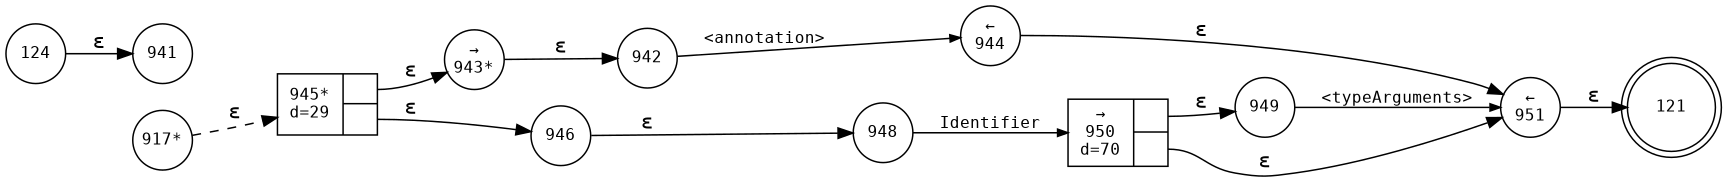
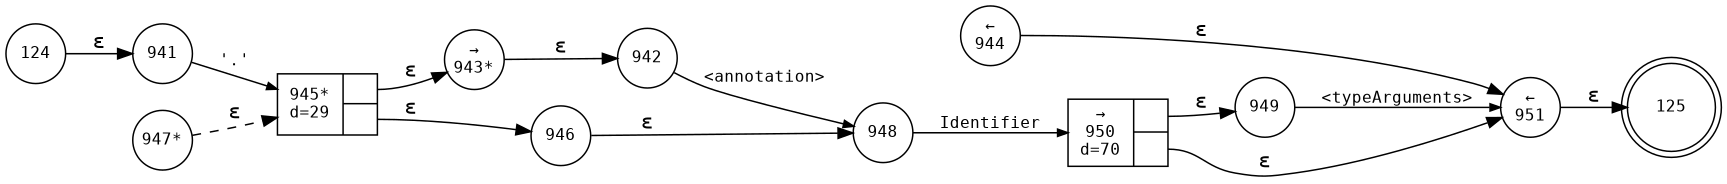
  digraph {
    fontname="DejaVu Sans Mono"
    rankdir=LR
    node [fixedsize=true fontname="DejaVu Sans Mono" fontsize=11 shape=circle peripheries=1]
    edge [fontname="DejaVu Sans Mono"]
-   n1 [label=121 shape=doublecircle width=.6 peripheries=""]
+   n1 [label=125 shape=doublecircle width=.6 peripheries=""]
    n2 [label=941 width=.55]
    n3 [fixedsize=false label="{945*\nd=29|{<p0>|<p1>}}" shape=record]
    n4 [label="&rarr;\n943*" width=.55]
    n5 [label=946 width=.55]
    n6 [label=942 width=.55]
    n7 [label="&larr;\n944" width=.55]
    n8 [label="&larr;\n951" width=.55]
-   n9 [label="917*" width=.55]
+   n9 [label="947*" width=.55]
    n10 [label=948 width=.55]
    n11 [fixedsize=false label="{&rarr;\n950\nd=70|{<p0>|<p1>}}" shape=record]
    n12 [label=949 width=.55]
    n13 [label=124 width=.55]
+   n2 -> n3 [arrowhead=normal arrowsize=.7 fontsize=11 label="'.'"]
    n3 -> n4 [label="&epsilon;" tailport=p0]
    n3 -> n5 [label="&epsilon;" tailport=p1]
    n4 -> n6 [label="&epsilon;"]
    n5 -> n10 [label="&epsilon;"]
-   n6 -> n7 [arrowhead=normal arrowsize=.7 fontsize=11 label="<annotation>"]
+   n6 -> n10 [arrowhead=normal arrowsize=.7 fontsize=11 label="<annotation>"]
    n7 -> n8 [label="&epsilon;"]
    n8 -> n1 [label="&epsilon;"]
    n9 -> n3 [label="&epsilon;" style=dashed]
    n10 -> n11 [arrowhead=normal arrowsize=.7 fontsize=11 label=Identifier]
    n11 -> n8 [label="&epsilon;" tailport=p1]
    n11 -> n12 [label="&epsilon;" tailport=p0]
    n12 -> n8 [arrowhead=normal arrowsize=.7 fontsize=11 label="<typeArguments>"]
    n13 -> n2 [label="&epsilon;"]
  }
